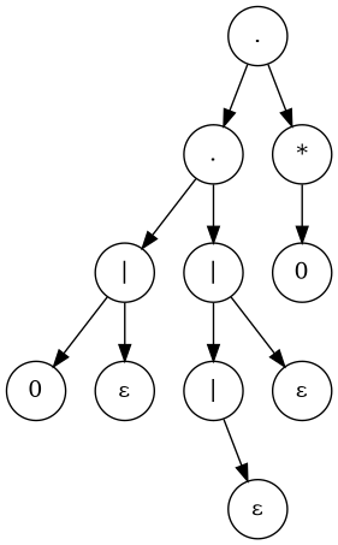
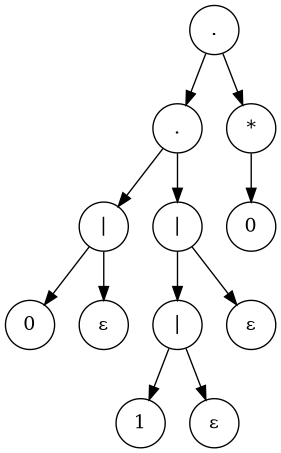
  digraph {
    node [shape=circle]
    n1 [label=0]
    n2 [label="ε"]
    n3 [label="|"]
+   n4 [label=1]
    n5 [label="ε"]
    n6 [label="|"]
    n7 [label="ε"]
    n8 [label="|"]
    n9 [label="."]
    n10 [label=0]
    n11 [label="*"]
    n12 [label="."]
    n3 -> n1
    n3 -> n2
+   n6 -> n4
    n6 -> n5
    n8 -> n6
    n8 -> n7
    n9 -> n3
    n9 -> n8
    n11 -> n10
    n12 -> n9
    n12 -> n11
  }
